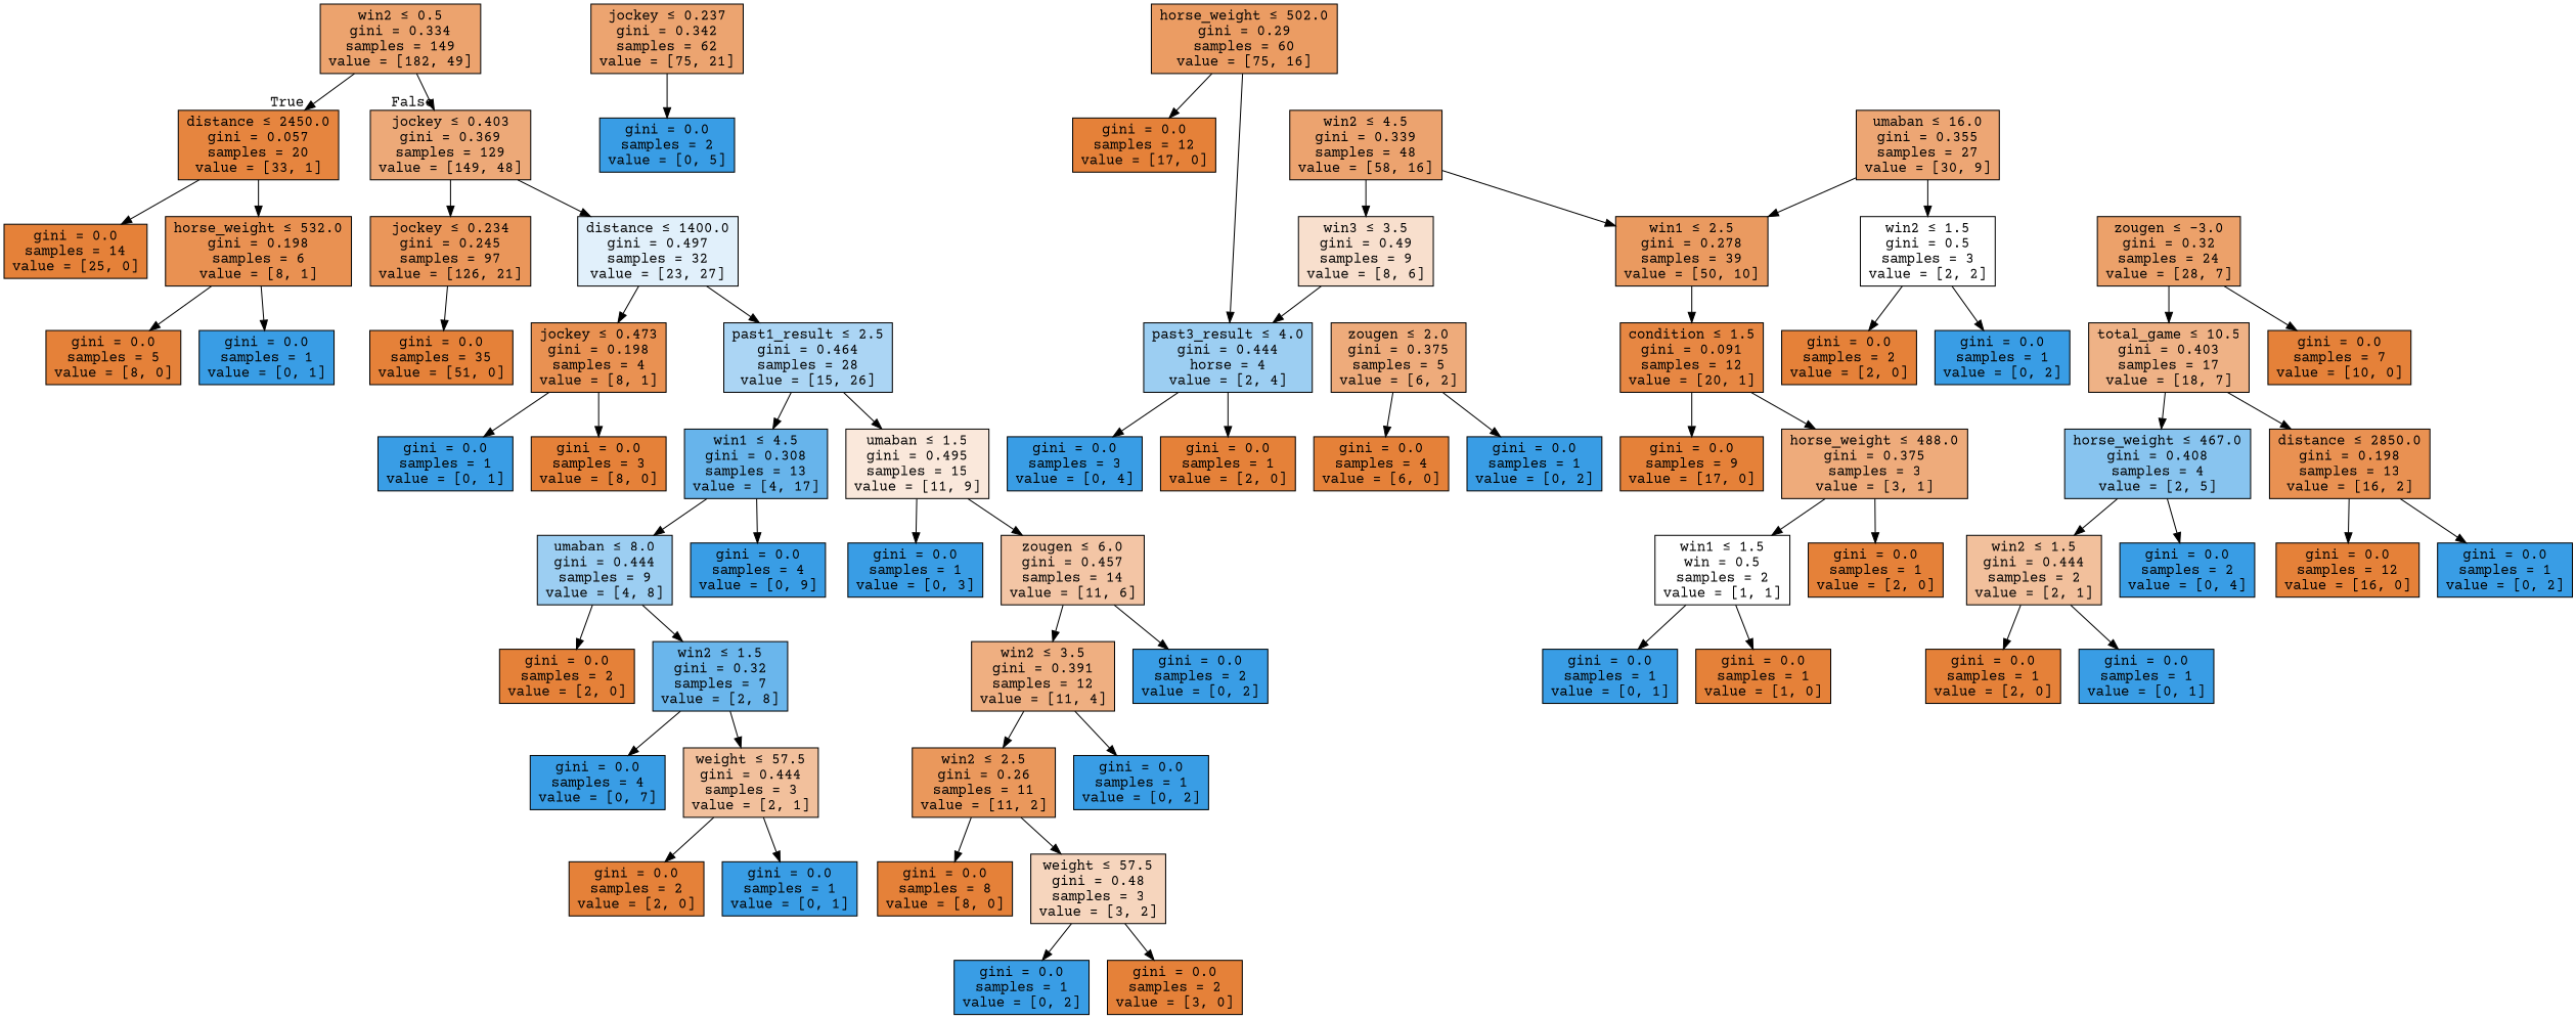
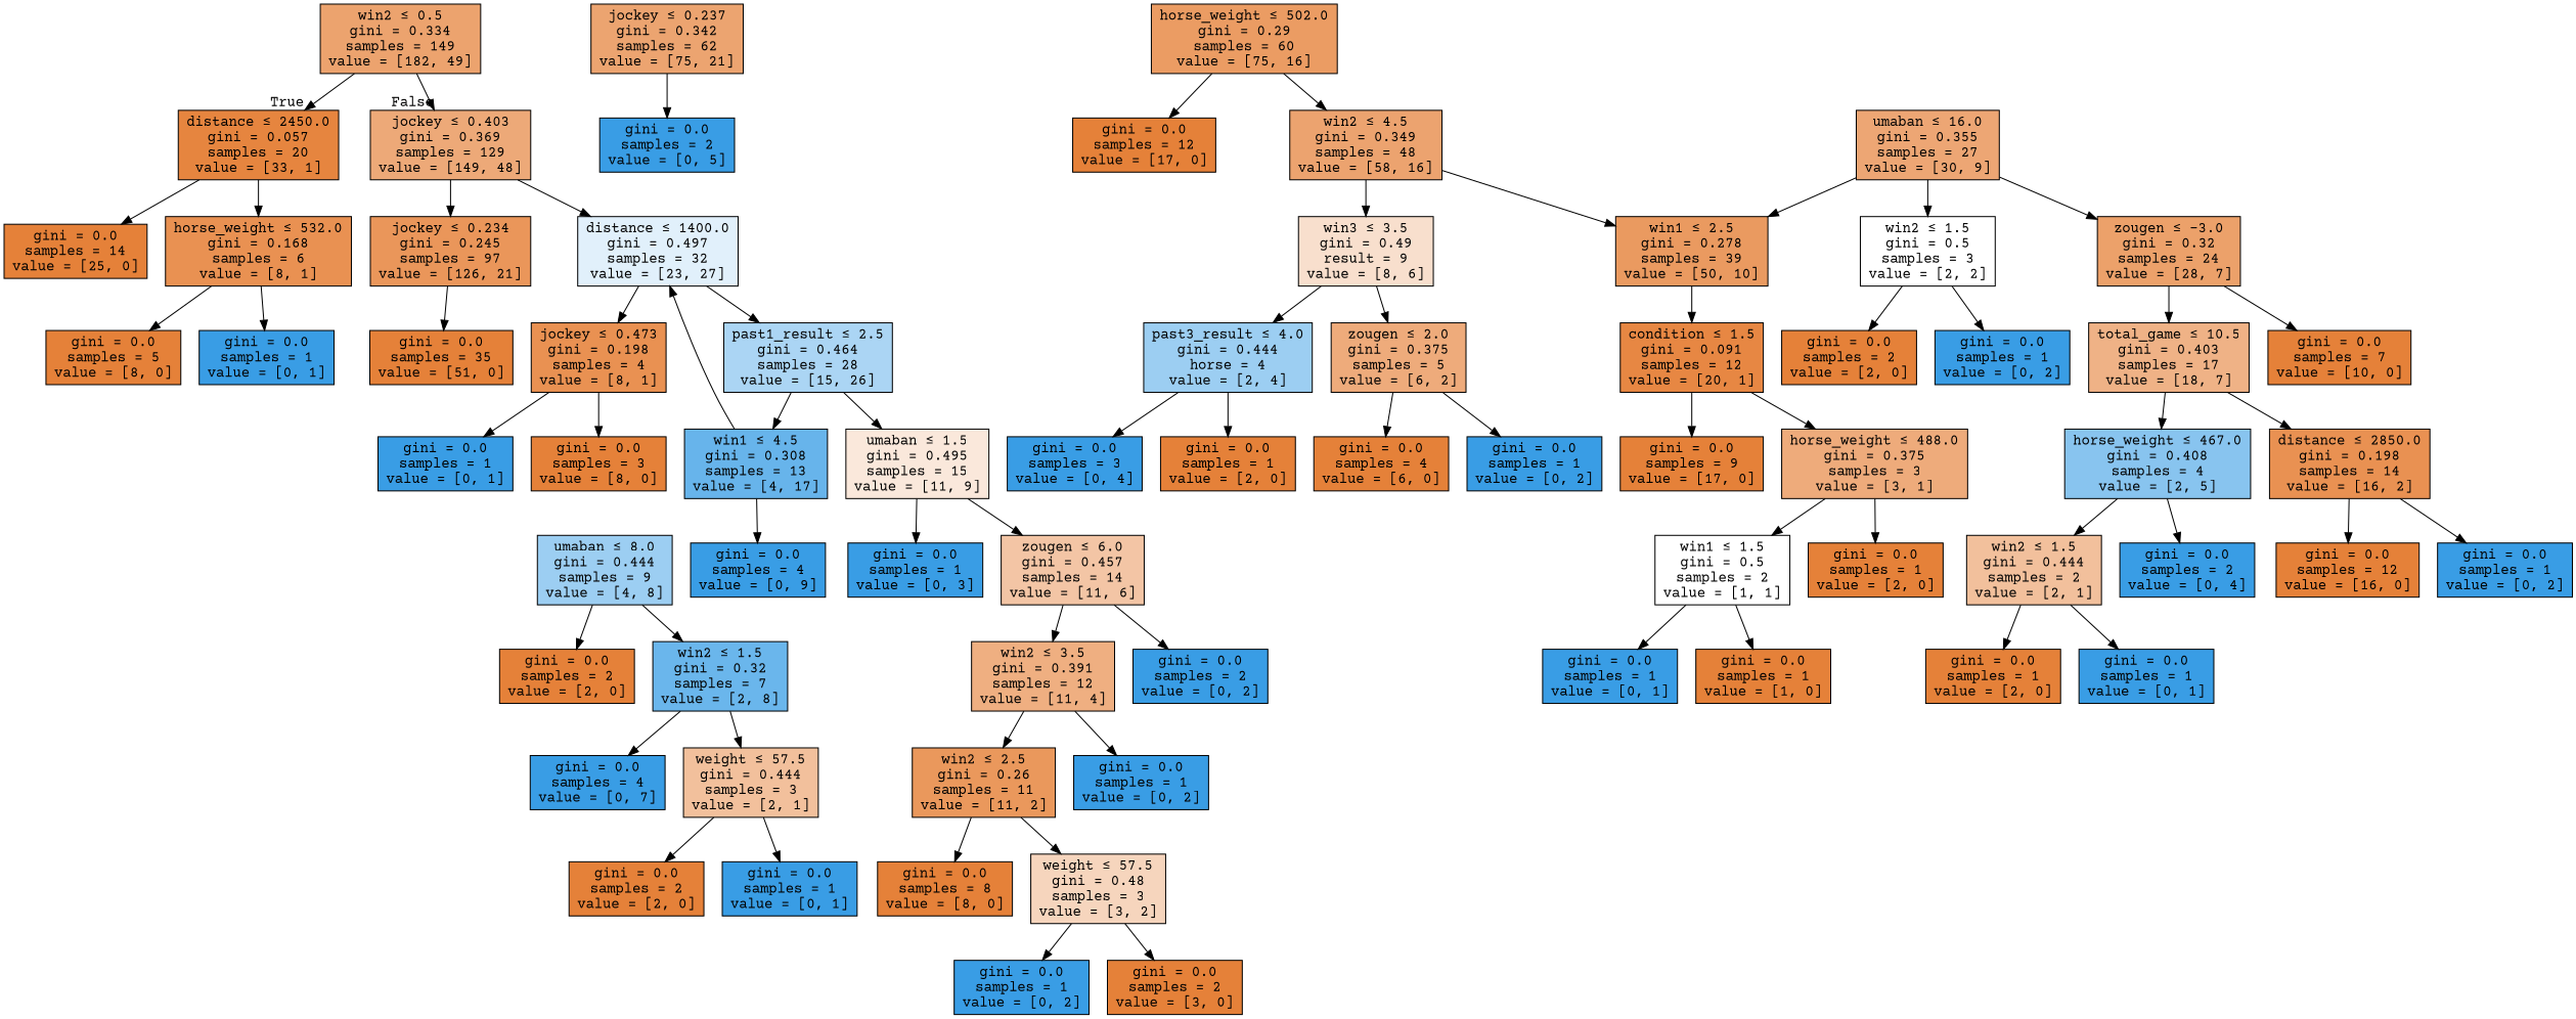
  digraph {
    fontname="Courier Prime"
    node [color=black fillcolor="#e58139ff" fontname="Courier Prime" shape=box style=filled]
    edge [fontname="Courier Prime"]
    n1 [fillcolor="#e58139ba" label=<win2 &le; 0.5<br/>gini = 0.334<br/>samples = 149<br/>value = [182, 49]>]
    n2 [fillcolor="#e58139f7" label=<distance &le; 2450.0<br/>gini = 0.057<br/>samples = 20<br/>value = [33, 1]>]
    n3 [fillcolor="#e58139ad" label=<jockey &le; 0.403<br/>gini = 0.369<br/>samples = 129<br/>value = [149, 48]>]
    n4 [label=<gini = 0.0<br/>samples = 14<br/>value = [25, 0]>]
-   n5 [fillcolor="#e58139df" label=<horse_weight &le; 532.0<br/>gini = 0.198<br/>samples = 6<br/>value = [8, 1]>]
+   n5 [fillcolor="#e58139df" label=<horse_weight &le; 532.0<br/>gini = 0.168<br/>samples = 6<br/>value = [8, 1]>]
    n6 [fillcolor="#e58139d4" label=<jockey &le; 0.234<br/>gini = 0.245<br/>samples = 97<br/>value = [126, 21]>]
    n7 [fillcolor="#399de526" label=<distance &le; 1400.0<br/>gini = 0.497<br/>samples = 32<br/>value = [23, 27]>]
    n8 [label=<gini = 0.0<br/>samples = 5<br/>value = [8, 0]>]
    n9 [fillcolor="#399de5ff" label=<gini = 0.0<br/>samples = 1<br/>value = [0, 1]>]
    n10 [label=<gini = 0.0<br/>samples = 35<br/>value = [51, 0]>]
    n11 [fillcolor="#e58139df" label=<jockey &le; 0.473<br/>gini = 0.198<br/>samples = 4<br/>value = [8, 1]>]
    n12 [fillcolor="#399de56c" label=<past1_result &le; 2.5<br/>gini = 0.464<br/>samples = 28<br/>value = [15, 26]>]
    n13 [fillcolor="#e58139b8" label=<jockey &le; 0.237<br/>gini = 0.342<br/>samples = 62<br/>value = [75, 21]>]
    n14 [fillcolor="#399de5ff" label=<gini = 0.0<br/>samples = 2<br/>value = [0, 5]>]
    n15 [fillcolor="#e58139c9" label=<horse_weight &le; 502.0<br/>gini = 0.29<br/>samples = 60<br/>value = [75, 16]>]
-   n16 [fillcolor="#e58139b9" label=<win2 &le; 4.5<br/>gini = 0.339<br/>samples = 48<br/>value = [58, 16]>]
+   n16 [fillcolor="#e58139b9" label=<win2 &le; 4.5<br/>gini = 0.349<br/>samples = 48<br/>value = [58, 16]>]
    n17 [label=<gini = 0.0<br/>samples = 12<br/>value = [17, 0]>]
    n18 [fillcolor="#e58139cc" label=<win1 &le; 2.5<br/>gini = 0.278<br/>samples = 39<br/>value = [50, 10]>]
-   n19 [fillcolor="#e5813940" label=<win3 &le; 3.5<br/>gini = 0.49<br/>samples = 9<br/>value = [8, 6]>]
+   n19 [fillcolor="#e5813940" label=<win3 &le; 3.5<br/>gini = 0.49<br/>result = 9<br/>value = [8, 6]>]
    n20 [fillcolor="#e58139f2" label=<condition &le; 1.5<br/>gini = 0.091<br/>samples = 12<br/>value = [20, 1]>]
    n21 [fillcolor="#e58139aa" label=<zougen &le; 2.0<br/>gini = 0.375<br/>samples = 5<br/>value = [6, 2]>]
    n22 [fillcolor="#399de57f" label=<past3_result &le; 4.0<br/>gini = 0.444<br/>horse = 4<br/>value = [2, 4]>]
    n23 [label=<gini = 0.0<br/>samples = 9<br/>value = [17, 0]>]
    n24 [fillcolor="#e58139aa" label=<horse_weight &le; 488.0<br/>gini = 0.375<br/>samples = 3<br/>value = [3, 1]>]
    n25 [fillcolor="#e58139b3" label=<umaban &le; 16.0<br/>gini = 0.355<br/>samples = 27<br/>value = [30, 9]>]
    n26 [fillcolor="#e58139bf" label=<zougen &le; -3.0<br/>gini = 0.32<br/>samples = 24<br/>value = [28, 7]>]
    n27 [fillcolor="#e5813900" label=<win2 &le; 1.5<br/>gini = 0.5<br/>samples = 3<br/>value = [2, 2]>]
-   n28 [fillcolor="#e5813900" label=<win1 &le; 1.5<br/>win = 0.5<br/>samples = 2<br/>value = [1, 1]>]
+   n28 [fillcolor="#e5813900" label=<win1 &le; 1.5<br/>gini = 0.5<br/>samples = 2<br/>value = [1, 1]>]
    n29 [label=<gini = 0.0<br/>samples = 1<br/>value = [2, 0]>]
    n30 [fillcolor="#399de5ff" label=<gini = 0.0<br/>samples = 1<br/>value = [0, 1]>]
    n31 [label=<gini = 0.0<br/>samples = 1<br/>value = [1, 0]>]
    n32 [label=<gini = 0.0<br/>samples = 7<br/>value = [10, 0]>]
    n33 [fillcolor="#e581399c" label=<total_game &le; 10.5<br/>gini = 0.403<br/>samples = 17<br/>value = [18, 7]>]
    n34 [fillcolor="#399de5ff" label=<gini = 0.0<br/>samples = 1<br/>value = [0, 2]>]
    n35 [label=<gini = 0.0<br/>samples = 2<br/>value = [2, 0]>]
    n36 [fillcolor="#399de599" label=<horse_weight &le; 467.0<br/>gini = 0.408<br/>samples = 4<br/>value = [2, 5]>]
-   n37 [fillcolor="#e58139df" label=<distance &le; 2850.0<br/>gini = 0.198<br/>samples = 13<br/>value = [16, 2]>]
+   n37 [fillcolor="#e58139df" label=<distance &le; 2850.0<br/>gini = 0.198<br/>samples = 14<br/>value = [16, 2]>]
    n38 [fillcolor="#e581397f" label=<win2 &le; 1.5<br/>gini = 0.444<br/>samples = 2<br/>value = [2, 1]>]
    n39 [fillcolor="#399de5ff" label=<gini = 0.0<br/>samples = 2<br/>value = [0, 4]>]
    n40 [label=<gini = 0.0<br/>samples = 12<br/>value = [16, 0]>]
    n41 [fillcolor="#399de5ff" label=<gini = 0.0<br/>samples = 1<br/>value = [0, 2]>]
    n42 [label=<gini = 0.0<br/>samples = 1<br/>value = [2, 0]>]
    n43 [fillcolor="#399de5ff" label=<gini = 0.0<br/>samples = 1<br/>value = [0, 1]>]
    n44 [label=<gini = 0.0<br/>samples = 4<br/>value = [6, 0]>]
    n45 [fillcolor="#399de5ff" label=<gini = 0.0<br/>samples = 1<br/>value = [0, 2]>]
    n46 [fillcolor="#399de5ff" label=<gini = 0.0<br/>samples = 3<br/>value = [0, 4]>]
    n47 [label=<gini = 0.0<br/>samples = 1<br/>value = [2, 0]>]
    n48 [fillcolor="#399de5ff" label=<gini = 0.0<br/>samples = 1<br/>value = [0, 1]>]
    n49 [label=<gini = 0.0<br/>samples = 3<br/>value = [8, 0]>]
    n50 [fillcolor="#399de5c3" label=<win1 &le; 4.5<br/>gini = 0.308<br/>samples = 13<br/>value = [4, 17]>]
    n51 [fillcolor="#e581392e" label=<umaban &le; 1.5<br/>gini = 0.495<br/>samples = 15<br/>value = [11, 9]>]
    n52 [fillcolor="#399de57f" label=<umaban &le; 8.0<br/>gini = 0.444<br/>samples = 9<br/>value = [4, 8]>]
    n53 [fillcolor="#399de5ff" label=<gini = 0.0<br/>samples = 4<br/>value = [0, 9]>]
    n54 [fillcolor="#399de5ff" label=<gini = 0.0<br/>samples = 1<br/>value = [0, 3]>]
    n55 [fillcolor="#e5813974" label=<zougen &le; 6.0<br/>gini = 0.457<br/>samples = 14<br/>value = [11, 6]>]
    n56 [label=<gini = 0.0<br/>samples = 2<br/>value = [2, 0]>]
    n57 [fillcolor="#399de5bf" label=<win2 &le; 1.5<br/>gini = 0.32<br/>samples = 7<br/>value = [2, 8]>]
    n58 [fillcolor="#399de5ff" label=<gini = 0.0<br/>samples = 4<br/>value = [0, 7]>]
    n59 [fillcolor="#e581397f" label=<weight &le; 57.5<br/>gini = 0.444<br/>samples = 3<br/>value = [2, 1]>]
    n60 [label=<gini = 0.0<br/>samples = 2<br/>value = [2, 0]>]
    n61 [fillcolor="#399de5ff" label=<gini = 0.0<br/>samples = 1<br/>value = [0, 1]>]
    n62 [fillcolor="#e58139a2" label=<win2 &le; 3.5<br/>gini = 0.391<br/>samples = 12<br/>value = [11, 4]>]
    n63 [fillcolor="#399de5ff" label=<gini = 0.0<br/>samples = 2<br/>value = [0, 2]>]
    n64 [fillcolor="#e58139d1" label=<win2 &le; 2.5<br/>gini = 0.26<br/>samples = 11<br/>value = [11, 2]>]
    n65 [fillcolor="#399de5ff" label=<gini = 0.0<br/>samples = 1<br/>value = [0, 2]>]
    n66 [label=<gini = 0.0<br/>samples = 8<br/>value = [8, 0]>]
    n67 [fillcolor="#e5813955" label=<weight &le; 57.5<br/>gini = 0.48<br/>samples = 3<br/>value = [3, 2]>]
    n68 [fillcolor="#399de5ff" label=<gini = 0.0<br/>samples = 1<br/>value = [0, 2]>]
    n69 [label=<gini = 0.0<br/>samples = 2<br/>value = [3, 0]>]
    n1 -> n2 [headlabel=True labelangle=45 labeldistance=2.5]
    n1 -> n3 [headlabel=False labelangle=-45 labeldistance=2.5]
    n2 -> n4
    n2 -> n5
    n3 -> n6
    n3 -> n7
    n5 -> n8
    n5 -> n9
    n6 -> n10
    n7 -> n11
    n7 -> n12
    n11 -> n48
    n11 -> n49
    n12 -> n50
    n12 -> n51
    n13 -> n14
-   n15 -> n22
+   n15 -> n16
    n15 -> n17
    n16 -> n18
    n16 -> n19
    n18 -> n20
+   n19 -> n21
    n19 -> n22
    n20 -> n23
    n20 -> n24
    n21 -> n44
    n21 -> n45
    n22 -> n46
    n22 -> n47
    n24 -> n28
    n24 -> n29
    n25 -> n18
+   n25 -> n26
    n25 -> n27
    n26 -> n32
    n26 -> n33
    n27 -> n34
    n27 -> n35
    n28 -> n30
    n28 -> n31
    n33 -> n36
    n33 -> n37
    n36 -> n38
    n36 -> n39
    n37 -> n40
    n37 -> n41
    n38 -> n42
    n38 -> n43
-   n50 -> n52
+   n50 -> n7
    n50 -> n53
    n51 -> n54
    n51 -> n55
    n52 -> n56
    n52 -> n57
    n55 -> n62
    n55 -> n63
    n57 -> n58
    n57 -> n59
    n59 -> n60
    n59 -> n61
    n62 -> n64
    n62 -> n65
    n64 -> n66
    n64 -> n67
    n67 -> n68
    n67 -> n69
  }
